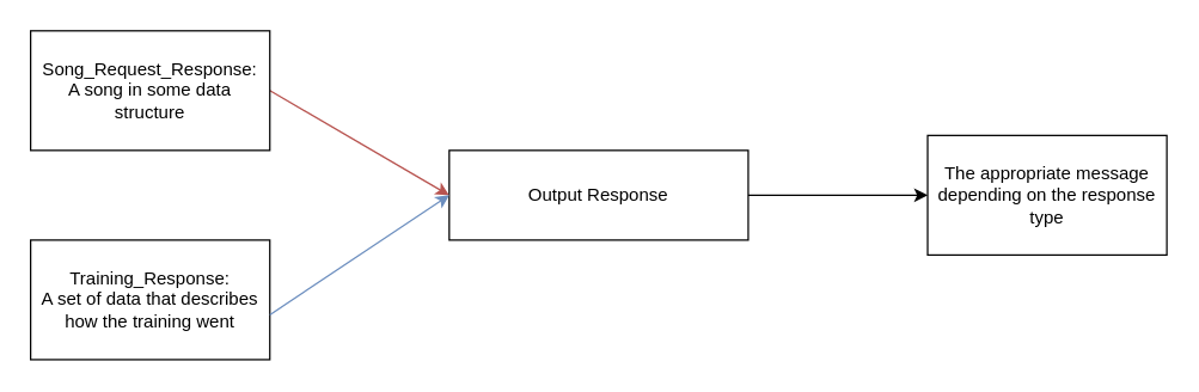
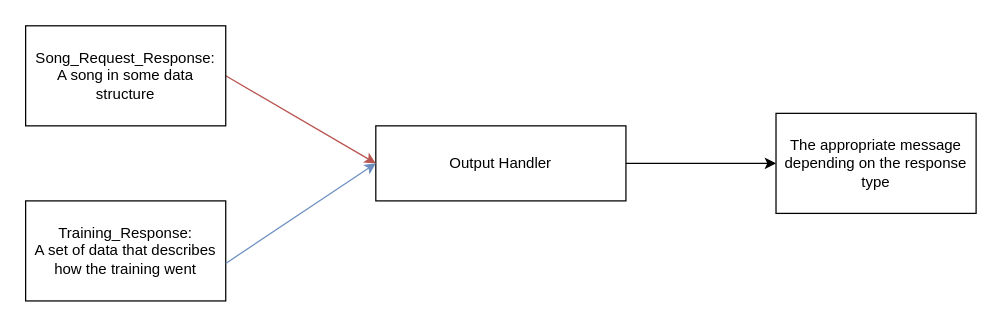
  <mxCell id="0" />
  <mxCell id="1" parent="0" />
- <mxCell id="2" value="Output Response" style="rounded=0;whiteSpace=wrap;html=1;" parent="1" vertex="1"><mxGeometry x="300" y="100" width="200" height="60" as="geometry" /></mxCell>
+ <mxCell id="2" value="Output Handler" style="rounded=0;whiteSpace=wrap;html=1;" parent="1" vertex="1"><mxGeometry x="300" y="100" width="200" height="60" as="geometry" /></mxCell>
  <mxCell id="3" value="" style="endArrow=classic;html=1;rounded=0;entryX=0;entryY=0.5;entryDx=0;entryDy=0;exitX=1;exitY=0.5;exitDx=0;exitDy=0;fillColor=#f8cecc;strokeColor=#b85450;" parent="1" source="4" target="2" edge="1"><mxGeometry width="50" height="50" relative="1" as="geometry"><mxPoint x="250" y="130" as="sourcePoint" /><mxPoint x="310" y="140" as="targetPoint" /></mxGeometry></mxCell>
  <mxCell id="4" value="Song_Request_Response:&lt;br&gt;A song in some data structure" style="rounded=0;whiteSpace=wrap;html=1;" parent="1" vertex="1"><mxGeometry x="20" y="20" width="160" height="80" as="geometry" /></mxCell>
  <mxCell id="5" value="" style="endArrow=classic;html=1;rounded=0;entryX=0;entryY=0.5;entryDx=0;entryDy=0;" edge="1" parent="1" target="6"><mxGeometry width="50" height="50" relative="1" as="geometry"><mxPoint x="500" y="130" as="sourcePoint" /><mxPoint x="620" y="160" as="targetPoint" /></mxGeometry></mxCell>
  <mxCell id="6" value="The appropriate message depending on the response type" style="rounded=0;whiteSpace=wrap;html=1;" vertex="1" parent="1"><mxGeometry x="620" y="90" width="160" height="80" as="geometry" /></mxCell>
  <mxCell id="7" value="Training_Response:&lt;br&gt;A set of data that describes how the training went" style="rounded=0;whiteSpace=wrap;html=1;" vertex="1" parent="1"><mxGeometry x="20" y="160" width="160" height="80" as="geometry" /></mxCell>
  <mxCell id="8" value="" style="endArrow=classic;html=1;rounded=0;entryX=0;entryY=0.5;entryDx=0;entryDy=0;exitX=1;exitY=0.625;exitDx=0;exitDy=0;fillColor=#dae8fc;strokeColor=#6c8ebf;exitPerimeter=0;" edge="1" parent="1" source="7" target="2"><mxGeometry width="50" height="50" relative="1" as="geometry"><mxPoint x="170" y="100" as="sourcePoint" /><mxPoint x="290" y="170" as="targetPoint" /></mxGeometry></mxCell>
